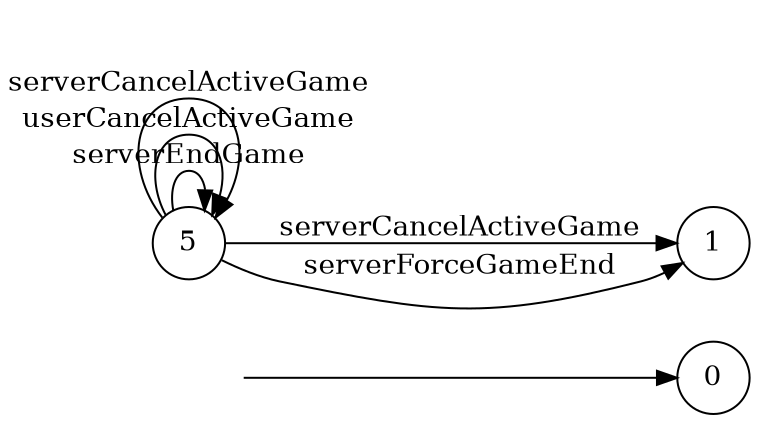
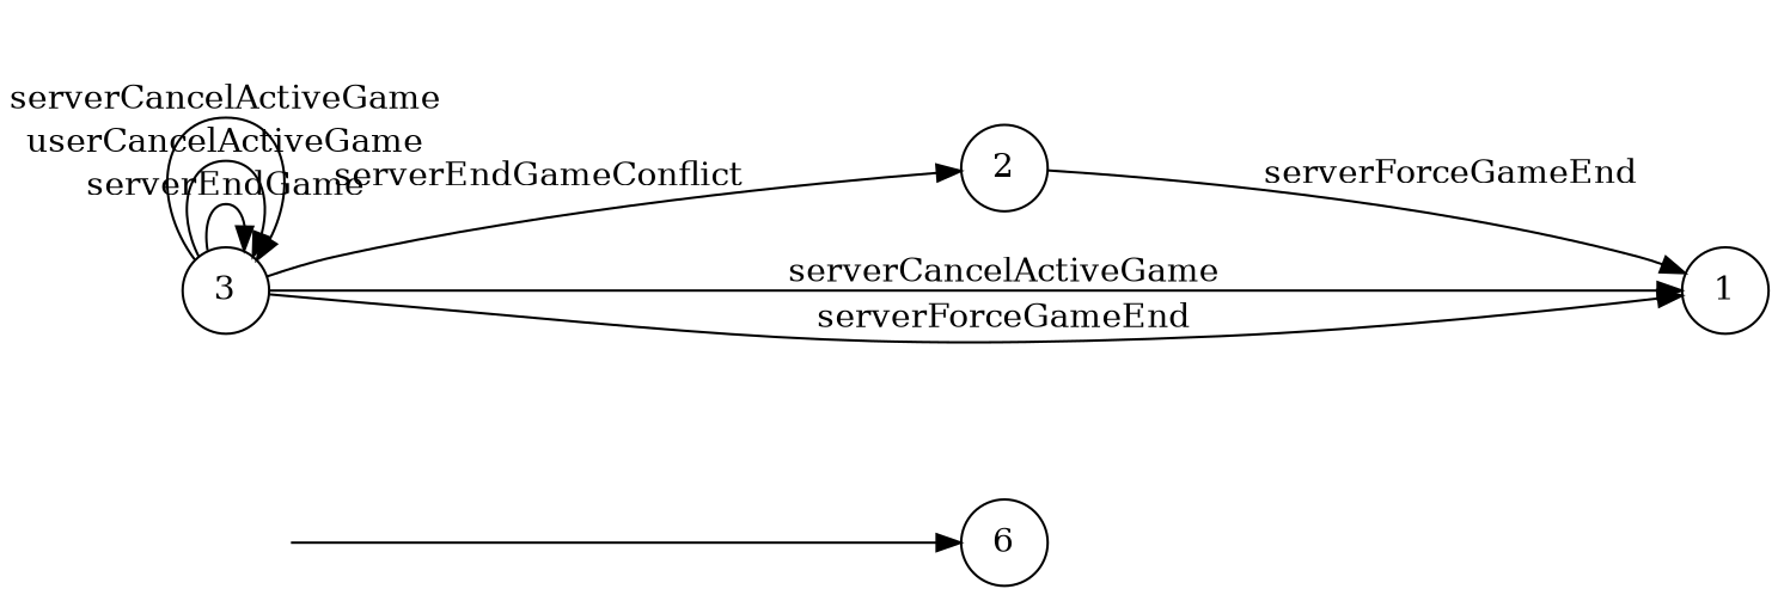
  digraph {
    rankdir=LR
    node [shape=circle]
    "" [shape=plaintext]
-   n2 [label=0]
-   n3 [label=5]
+   n2 [label=6]
+   n3 [label=3]
+   n4 [label=2]
    n5 [label=1]
    "" -> n2
    n3 -> n3 [label=serverEndGame]
    n3 -> n3 [label=userCancelActiveGame]
    n3 -> n3 [label=serverCancelActiveGame]
+   n3 -> n4 [label=serverEndGameConflict]
    n3 -> n5 [label=serverCancelActiveGame]
    n3 -> n5 [label=serverForceGameEnd]
+   n4 -> n5 [label=serverForceGameEnd]
  }
